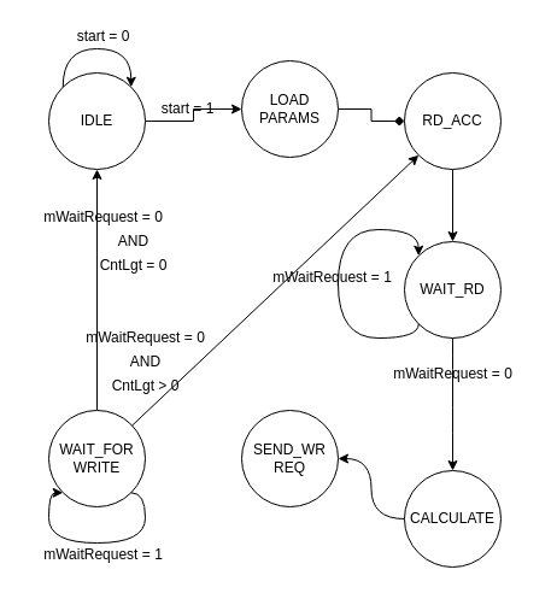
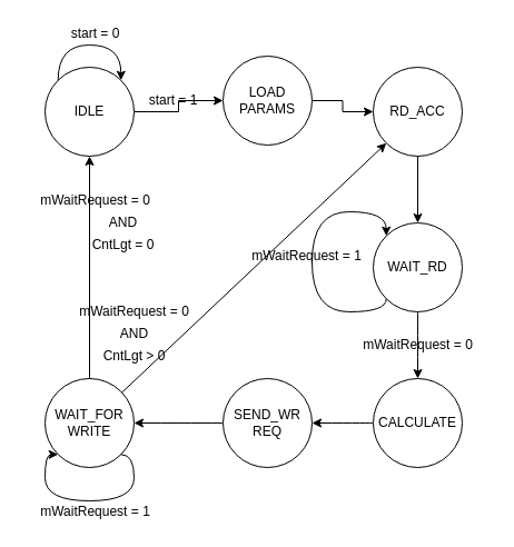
  <mxCell id="0" />
  <mxCell id="1" parent="0" />
  <mxCell id="2" value="" style="edgeStyle=orthogonalEdgeStyle;rounded=0;orthogonalLoop=1;jettySize=auto;html=1;" edge="1" parent="1" source="3" target="5"><mxGeometry relative="1" as="geometry" /></mxCell>
  <mxCell id="3" value="&lt;div&gt;IDLE&lt;/div&gt;" style="ellipse;whiteSpace=wrap;html=1;aspect=fixed;" vertex="1" parent="1"><mxGeometry x="40" y="60" width="80" height="80" as="geometry" /></mxCell>
- <mxCell id="4" value="" style="edgeStyle=orthogonalEdgeStyle;rounded=0;orthogonalLoop=1;jettySize=auto;html=1;endArrow=diamond;" edge="1" parent="1" source="5" target="7"><mxGeometry relative="1" as="geometry" /></mxCell>
+ <mxCell id="4" value="" style="edgeStyle=orthogonalEdgeStyle;rounded=0;orthogonalLoop=1;jettySize=auto;html=1;" edge="1" parent="1" source="5" target="7"><mxGeometry relative="1" as="geometry" /></mxCell>
  <mxCell id="5" value="&lt;div&gt;LOAD&lt;/div&gt;&lt;div&gt;PARAMS&lt;br&gt;&lt;/div&gt;" style="ellipse;whiteSpace=wrap;html=1;aspect=fixed;" vertex="1" parent="1"><mxGeometry x="200" y="50" width="80" height="80" as="geometry" /></mxCell>
  <mxCell id="6" value="" style="edgeStyle=orthogonalEdgeStyle;rounded=0;orthogonalLoop=1;jettySize=auto;html=1;" edge="1" parent="1" source="7" target="9"><mxGeometry relative="1" as="geometry" /></mxCell>
  <mxCell id="7" value="&lt;div&gt;RD_ACC&lt;/div&gt;" style="ellipse;whiteSpace=wrap;html=1;aspect=fixed;" vertex="1" parent="1"><mxGeometry x="335" y="60" width="80" height="80" as="geometry" /></mxCell>
  <mxCell id="8" value="" style="edgeStyle=orthogonalEdgeStyle;curved=1;orthogonalLoop=1;jettySize=auto;html=1;" edge="1" parent="1" source="9" target="16"><mxGeometry relative="1" as="geometry" /></mxCell>
  <mxCell id="9" value="WAIT_RD" style="ellipse;whiteSpace=wrap;html=1;aspect=fixed;" vertex="1" parent="1"><mxGeometry x="335" y="200" width="80" height="80" as="geometry" /></mxCell>
  <mxCell id="10" value="start = 1" style="text;html=1;align=center;verticalAlign=middle;resizable=0;points=[];autosize=1;" vertex="1" parent="1"><mxGeometry x="120" y="80" width="70" height="20" as="geometry" /></mxCell>
  <mxCell id="11" value="mWaitRequest = 1" style="text;html=1;align=center;verticalAlign=middle;resizable=0;points=[];autosize=1;" vertex="1" parent="1"><mxGeometry x="210" y="220" width="130" height="20" as="geometry" /></mxCell>
  <mxCell id="12" style="edgeStyle=orthogonalEdgeStyle;curved=1;orthogonalLoop=1;jettySize=auto;html=1;exitX=0;exitY=0;exitDx=0;exitDy=0;entryX=1;entryY=0;entryDx=0;entryDy=0;" edge="1" parent="1" source="3" target="3"><mxGeometry relative="1" as="geometry"><Array as="points"><mxPoint x="52" y="40" /><mxPoint x="108" y="40" /></Array></mxGeometry></mxCell>
  <mxCell id="13" value="start = 0" style="text;html=1;align=center;verticalAlign=middle;resizable=0;points=[];autosize=1;" vertex="1" parent="1"><mxGeometry x="50" y="20" width="70" height="20" as="geometry" /></mxCell>
  <mxCell id="14" value="mWaitRequest = 0" style="text;html=1;align=center;verticalAlign=middle;resizable=0;points=[];autosize=1;" vertex="1" parent="1"><mxGeometry x="310" y="300" width="130" height="20" as="geometry" /></mxCell>
  <mxCell id="15" value="" style="edgeStyle=orthogonalEdgeStyle;curved=1;orthogonalLoop=1;jettySize=auto;html=1;" edge="1" parent="1" source="16" target="19"><mxGeometry relative="1" as="geometry" /></mxCell>
- <mxCell id="16" value="CALCULATE" style="ellipse;whiteSpace=wrap;html=1;aspect=fixed;" vertex="1" parent="1"><mxGeometry x="335" y="390" width="80" height="80" as="geometry" /></mxCell>
+ <mxCell id="16" value="CALCULATE" style="ellipse;whiteSpace=wrap;html=1;aspect=fixed;" vertex="1" parent="1"><mxGeometry x="335" y="340" width="80" height="80" as="geometry" /></mxCell>
  <mxCell id="17" style="edgeStyle=orthogonalEdgeStyle;curved=1;orthogonalLoop=1;jettySize=auto;html=1;exitX=0;exitY=1;exitDx=0;exitDy=0;entryX=0;entryY=0;entryDx=0;entryDy=0;" edge="1" parent="1" source="9" target="9"><mxGeometry relative="1" as="geometry"><Array as="points"><mxPoint x="347" y="280" /><mxPoint x="280" y="280" /><mxPoint x="280" y="190" /><mxPoint x="347" y="190" /></Array></mxGeometry></mxCell>
+ <mxCell id="18" value="" style="edgeStyle=orthogonalEdgeStyle;curved=1;orthogonalLoop=1;jettySize=auto;html=1;" edge="1" parent="1" source="19" target="21"><mxGeometry relative="1" as="geometry" /></mxCell>
  <mxCell id="19" value="&lt;div&gt;SEND_WR&lt;/div&gt;&lt;div&gt;REQ&lt;/div&gt;" style="ellipse;whiteSpace=wrap;html=1;aspect=fixed;" vertex="1" parent="1"><mxGeometry x="200" y="340" width="80" height="80" as="geometry" /></mxCell>
  <mxCell id="20" style="edgeStyle=orthogonalEdgeStyle;rounded=1;orthogonalLoop=1;jettySize=auto;html=1;exitX=0.5;exitY=0;exitDx=0;exitDy=0;entryX=0.5;entryY=1;entryDx=0;entryDy=0;" edge="1" parent="1" source="21" target="3"><mxGeometry relative="1" as="geometry" /></mxCell>
  <mxCell id="21" value="&lt;div&gt;WAIT_FOR&lt;/div&gt;&lt;div&gt;WRITE&lt;br&gt;&lt;/div&gt;" style="ellipse;whiteSpace=wrap;html=1;aspect=fixed;" vertex="1" parent="1"><mxGeometry x="40" y="340" width="80" height="80" as="geometry" /></mxCell>
  <mxCell id="22" style="edgeStyle=orthogonalEdgeStyle;curved=1;orthogonalLoop=1;jettySize=auto;html=1;exitX=1;exitY=1;exitDx=0;exitDy=0;entryX=0;entryY=1;entryDx=0;entryDy=0;" edge="1" parent="1" source="21" target="21"><mxGeometry relative="1" as="geometry"><Array as="points"><mxPoint x="120" y="408" /><mxPoint x="120" y="450" /><mxPoint x="40" y="450" /><mxPoint x="40" y="408" /></Array></mxGeometry></mxCell>
  <mxCell id="23" value="mWaitRequest = 1" style="text;html=1;align=center;verticalAlign=middle;resizable=0;points=[];autosize=1;" vertex="1" parent="1"><mxGeometry x="20" y="450" width="130" height="20" as="geometry" /></mxCell>
  <mxCell id="24" value="" style="endArrow=classic;html=1;entryX=0;entryY=1;entryDx=0;entryDy=0;" edge="1" parent="1" source="21" target="7"><mxGeometry width="50" height="50" relative="1" as="geometry"><mxPoint x="210" y="280" as="sourcePoint" /><mxPoint x="260" y="230" as="targetPoint" /></mxGeometry></mxCell>
  <mxCell id="25" value="CntLgt &amp;gt; 0" style="text;html=1;align=center;verticalAlign=middle;resizable=0;points=[];autosize=1;" vertex="1" parent="1"><mxGeometry x="80" y="310" width="80" height="20" as="geometry" /></mxCell>
  <mxCell id="26" value="mWaitRequest = 0" style="text;html=1;align=center;verticalAlign=middle;resizable=0;points=[];autosize=1;" vertex="1" parent="1"><mxGeometry x="55" y="270" width="130" height="20" as="geometry" /></mxCell>
  <mxCell id="27" value="&lt;div&gt;AND&lt;/div&gt;" style="text;html=1;align=center;verticalAlign=middle;resizable=0;points=[];autosize=1;" vertex="1" parent="1"><mxGeometry x="100" y="290" width="40" height="20" as="geometry" /></mxCell>
  <mxCell id="28" value="mWaitRequest = 0" style="text;html=1;align=center;verticalAlign=middle;resizable=0;points=[];autosize=1;" vertex="1" parent="1"><mxGeometry x="20" y="170" width="130" height="20" as="geometry" /></mxCell>
  <mxCell id="29" value="&lt;div&gt;AND&lt;/div&gt;" style="text;html=1;align=center;verticalAlign=middle;resizable=0;points=[];autosize=1;" vertex="1" parent="1"><mxGeometry x="90" y="190" width="40" height="20" as="geometry" /></mxCell>
  <mxCell id="30" value="CntLgt = 0" style="text;html=1;align=center;verticalAlign=middle;resizable=0;points=[];autosize=1;" vertex="1" parent="1"><mxGeometry x="70" y="210" width="80" height="20" as="geometry" /></mxCell>
